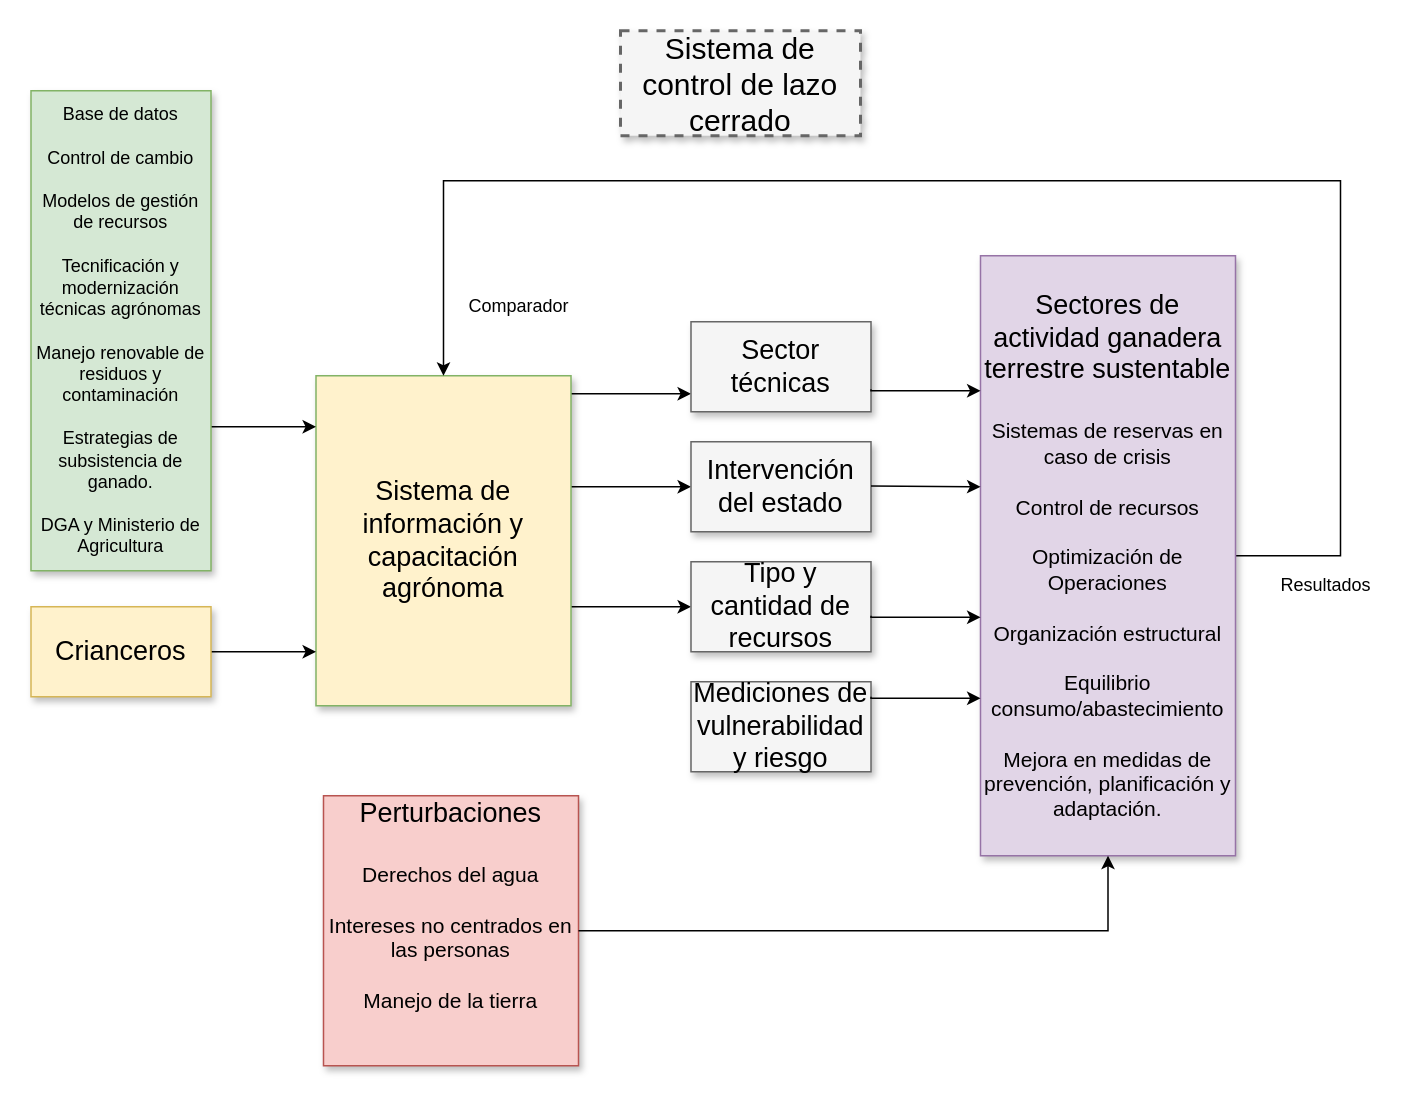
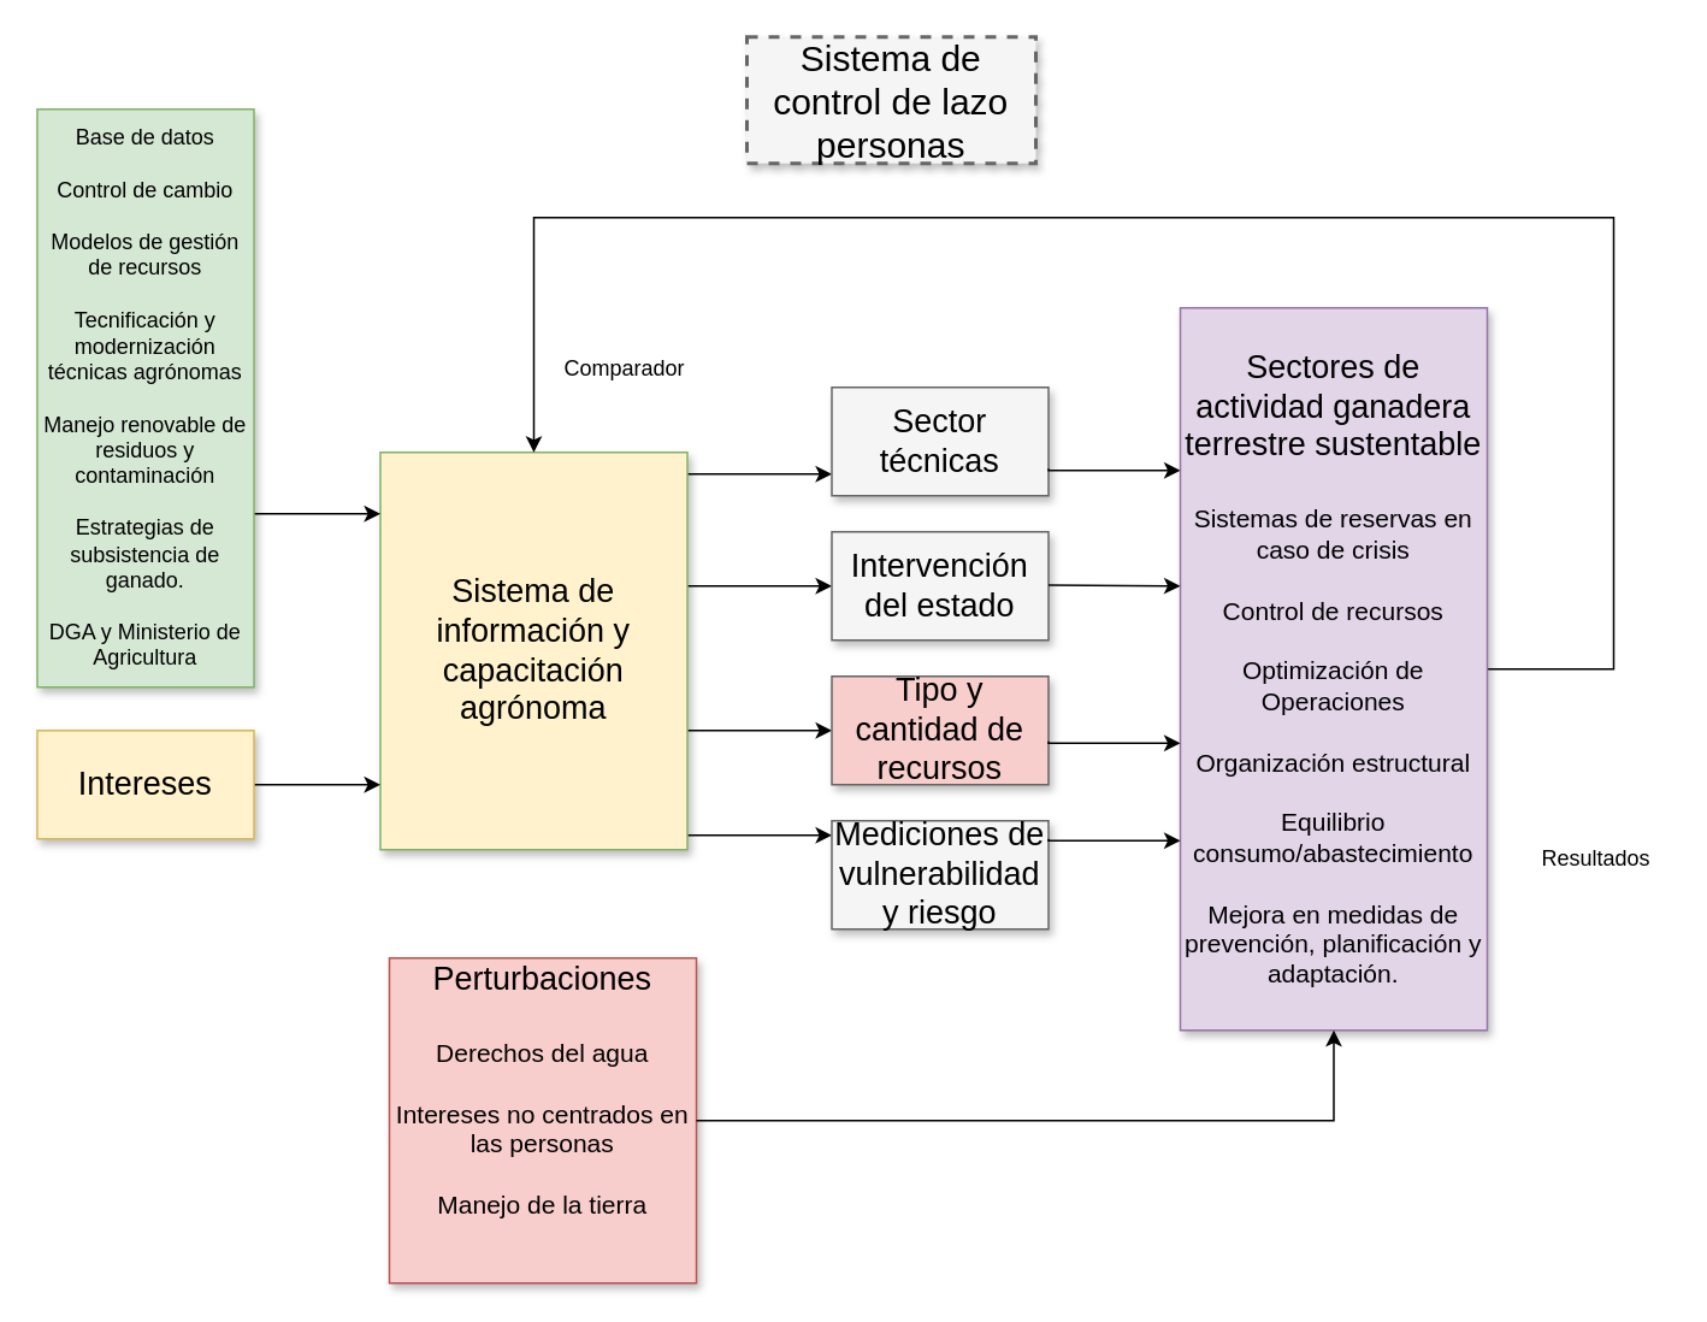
  <mxCell id="0" style=";html=1;" />
  <mxCell id="1" style=";html=1;" parent="0" />
- <mxCell id="2" value="Sistema de control de lazo cerrado" style="whiteSpace=wrap;html=1;shadow=1;fontSize=20;fillColor=#f5f5f5;strokeColor=#666666;strokeWidth=2;dashed=1;" parent="1" vertex="1"><mxGeometry x="413" y="20" width="160" height="70" as="geometry" /></mxCell>
+ <mxCell id="2" value="Sistema de control de lazo personas" style="whiteSpace=wrap;html=1;shadow=1;fontSize=20;fillColor=#f5f5f5;strokeColor=#666666;strokeWidth=2;dashed=1;" parent="1" vertex="1"><mxGeometry x="413" y="20" width="160" height="70" as="geometry" /></mxCell>
  <mxCell id="3" style="edgeStyle=elbowEdgeStyle;rounded=0;html=1;startArrow=none;startFill=0;jettySize=auto;orthogonalLoop=1;fontSize=18;elbow=vertical;" parent="1" source="7" target="8" edge="1"><mxGeometry relative="1" as="geometry" /></mxCell>
  <mxCell id="4" style="edgeStyle=elbowEdgeStyle;rounded=0;html=1;startArrow=none;startFill=0;jettySize=auto;orthogonalLoop=1;fontSize=18;elbow=vertical;" parent="1" source="7" target="9" edge="1"><mxGeometry relative="1" as="geometry" /></mxCell>
  <mxCell id="5" style="edgeStyle=elbowEdgeStyle;rounded=0;html=1;startArrow=none;startFill=0;jettySize=auto;orthogonalLoop=1;fontSize=18;elbow=vertical;" parent="1" source="7" target="10" edge="1"><mxGeometry relative="1" as="geometry" /></mxCell>
+ <mxCell id="6" style="edgeStyle=elbowEdgeStyle;rounded=0;html=1;startArrow=none;startFill=0;jettySize=auto;orthogonalLoop=1;fontSize=18;elbow=vertical;" parent="1" source="7" target="11" edge="1"><mxGeometry relative="1" as="geometry" /></mxCell>
  <mxCell id="7" value="Sistema de información y capacitación agrónoma" style="whiteSpace=wrap;html=1;shadow=1;fontSize=18;fillColor=#fff2cc;strokeColor=#82b366;" parent="1" vertex="1"><mxGeometry x="210" y="250" width="170" height="220" as="geometry" /></mxCell>
  <mxCell id="8" value="Sector técnicas" style="whiteSpace=wrap;html=1;shadow=1;fontSize=18;fillColor=#f5f5f5;strokeColor=#666666;" parent="1" vertex="1"><mxGeometry x="460" y="214" width="120" height="60" as="geometry" /></mxCell>
  <mxCell id="9" value="Intervención del estado" style="whiteSpace=wrap;html=1;shadow=1;fontSize=18;fillColor=#f5f5f5;strokeColor=#666666;" parent="1" vertex="1"><mxGeometry x="460" y="294" width="120" height="60" as="geometry" /></mxCell>
- <mxCell id="10" value="Tipo y cantidad de recursos" style="whiteSpace=wrap;html=1;shadow=1;fontSize=18;fillColor=#f5f5f5;strokeColor=#666666;" parent="1" vertex="1"><mxGeometry x="460" y="374" width="120" height="60" as="geometry" /></mxCell>
+ <mxCell id="10" value="Tipo y cantidad de recursos" style="whiteSpace=wrap;html=1;shadow=1;fontSize=18;fillColor=#f8cecc;strokeColor=#666666;" parent="1" vertex="1"><mxGeometry x="460" y="374" width="120" height="60" as="geometry" /></mxCell>
  <mxCell id="11" value="Mediciones de vulnerabilidad y riesgo" style="whiteSpace=wrap;html=1;shadow=1;fontSize=18;fillColor=#f5f5f5;strokeColor=#666666;" parent="1" vertex="1"><mxGeometry x="460" y="454" width="120" height="60" as="geometry" /></mxCell>
  <mxCell id="12" style="edgeStyle=elbowEdgeStyle;rounded=0;html=1;startArrow=none;startFill=0;jettySize=auto;orthogonalLoop=1;fontSize=18;elbow=vertical;" parent="1" source="13" target="7" edge="1"><mxGeometry relative="1" as="geometry"><Array as="points"><mxPoint x="180" y="284" /></Array></mxGeometry></mxCell>
  <mxCell id="13" value="&lt;div style=&quot;font-size: 12px&quot;&gt;Base de datos&lt;/div&gt;&lt;div style=&quot;font-size: 12px&quot;&gt;&lt;br&gt;&lt;/div&gt;&lt;div style=&quot;font-size: 12px&quot;&gt;Control de cambio&lt;/div&gt;&lt;div style=&quot;font-size: 12px&quot;&gt;&lt;br&gt;&lt;/div&gt;&lt;div style=&quot;font-size: 12px&quot;&gt;Modelos de gestión de recursos&lt;/div&gt;&lt;div style=&quot;font-size: 12px&quot;&gt;&lt;br&gt;&lt;/div&gt;&lt;div style=&quot;font-size: 12px&quot;&gt;Tecnificación y modernización técnicas agrónomas&lt;/div&gt;&lt;div style=&quot;font-size: 12px&quot;&gt;&lt;br&gt;&lt;/div&gt;&lt;div style=&quot;font-size: 12px&quot;&gt;Manejo renovable de residuos y contaminación&lt;/div&gt;&lt;div style=&quot;font-size: 12px&quot;&gt;&lt;br&gt;&lt;/div&gt;&lt;div style=&quot;font-size: 12px&quot;&gt;Estrategias de subsistencia de ganado.&lt;/div&gt;&lt;div style=&quot;font-size: 12px&quot;&gt;&lt;br&gt;&lt;/div&gt;&lt;div style=&quot;font-size: 12px&quot;&gt;DGA y Ministerio de Agricultura&lt;br&gt;&lt;/div&gt;" style="whiteSpace=wrap;html=1;shadow=1;fontSize=18;fillColor=#d5e8d4;strokeColor=#82b366;" parent="1" vertex="1"><mxGeometry x="20" y="60" width="120" height="320" as="geometry" /></mxCell>
  <mxCell id="14" style="edgeStyle=elbowEdgeStyle;rounded=0;html=1;startArrow=none;startFill=0;jettySize=auto;orthogonalLoop=1;fontSize=18;elbow=vertical;" parent="1" source="15" target="7" edge="1"><mxGeometry relative="1" as="geometry" /></mxCell>
- <mxCell id="15" value="Crianceros" style="whiteSpace=wrap;html=1;shadow=1;fontSize=18;fillColor=#fff2cc;strokeColor=#d6b656;" parent="1" vertex="1"><mxGeometry x="20" y="404" width="120" height="60" as="geometry" /></mxCell>
+ <mxCell id="15" value="Intereses" style="whiteSpace=wrap;html=1;shadow=1;fontSize=18;fillColor=#fff2cc;strokeColor=#d6b656;" parent="1" vertex="1"><mxGeometry x="20" y="404" width="120" height="60" as="geometry" /></mxCell>
  <mxCell id="16" value="&lt;div&gt;Perturbaciones&lt;/div&gt;&lt;div&gt;&lt;br&gt;&lt;/div&gt;&lt;div style=&quot;font-size: 14px&quot;&gt;Derechos del agua&lt;/div&gt;&lt;div style=&quot;font-size: 14px&quot;&gt;&lt;br&gt;&lt;/div&gt;&lt;div style=&quot;font-size: 14px&quot;&gt;Intereses no centrados en las personas&lt;/div&gt;&lt;div style=&quot;font-size: 14px&quot;&gt;&lt;br&gt;&lt;/div&gt;&lt;div style=&quot;font-size: 14px&quot;&gt;Manejo de la tierra&lt;br&gt;&lt;/div&gt;&lt;div style=&quot;font-size: 14px&quot;&gt;&lt;br&gt;&lt;/div&gt;&lt;div style=&quot;font-size: 14px&quot;&gt;&lt;br&gt;&lt;/div&gt;" style="whiteSpace=wrap;html=1;shadow=1;fontSize=18;fillColor=#f8cecc;strokeColor=#b85450;" parent="1" vertex="1"><mxGeometry x="215" y="530" width="170" height="180" as="geometry" /></mxCell>
  <mxCell id="17" style="edgeStyle=orthogonalEdgeStyle;rounded=0;orthogonalLoop=1;jettySize=auto;html=1;exitX=1;exitY=0.5;exitDx=0;exitDy=0;entryX=0.5;entryY=0;entryDx=0;entryDy=0;" edge="1" parent="1" source="18" target="7"><mxGeometry relative="1" as="geometry"><Array as="points"><mxPoint x="893" y="370" /><mxPoint x="893" y="120" /><mxPoint x="295" y="120" /></Array></mxGeometry></mxCell>
  <mxCell id="18" value="&lt;div&gt;Sectores de actividad ganadera terrestre sustentable&lt;br&gt;&lt;/div&gt;&lt;div&gt;&lt;br&gt;&lt;/div&gt;&lt;div style=&quot;font-size: 14px&quot;&gt;Sistemas de reservas en caso de crisis&lt;/div&gt;&lt;div style=&quot;font-size: 14px&quot;&gt;&lt;br&gt;&lt;/div&gt;&lt;div style=&quot;font-size: 14px&quot;&gt;Control de recursos&lt;/div&gt;&lt;div style=&quot;font-size: 14px&quot;&gt;&lt;br&gt;&lt;/div&gt;&lt;div style=&quot;font-size: 14px&quot;&gt;Optimización de Operaciones&lt;/div&gt;&lt;div style=&quot;font-size: 14px&quot;&gt;&lt;br&gt;&lt;/div&gt;&lt;div style=&quot;font-size: 14px&quot;&gt;Organización estructural&lt;/div&gt;&lt;div style=&quot;font-size: 14px&quot;&gt;&lt;br&gt;&lt;/div&gt;&lt;div style=&quot;font-size: 14px&quot;&gt;Equilibrio consumo/abastecimiento&lt;/div&gt;&lt;div style=&quot;font-size: 14px&quot;&gt;&lt;br&gt;&lt;/div&gt;&lt;div style=&quot;font-size: 14px&quot;&gt;Mejora en medidas de prevención, planificación y adaptación.&lt;br&gt;&lt;/div&gt;" style="whiteSpace=wrap;html=1;shadow=1;fontSize=18;fillColor=#e1d5e7;strokeColor=#9673a6;" vertex="1" parent="1"><mxGeometry x="653" y="170" width="170" height="400" as="geometry" /></mxCell>
  <mxCell id="19" style="edgeStyle=elbowEdgeStyle;rounded=0;html=1;startArrow=none;startFill=0;jettySize=auto;orthogonalLoop=1;fontSize=18;elbow=vertical;exitX=1;exitY=0.75;exitDx=0;exitDy=0;" edge="1" parent="1" source="8"><mxGeometry relative="1" as="geometry"><mxPoint x="573" y="260" as="sourcePoint" /><mxPoint x="653" y="260" as="targetPoint" /></mxGeometry></mxCell>
  <mxCell id="20" style="edgeStyle=elbowEdgeStyle;rounded=0;html=1;startArrow=none;startFill=0;jettySize=auto;orthogonalLoop=1;fontSize=18;elbow=vertical;exitX=1;exitY=0.75;exitDx=0;exitDy=0;" edge="1" parent="1"><mxGeometry relative="1" as="geometry"><mxPoint x="580" y="323.5" as="sourcePoint" /><mxPoint x="653" y="324.5" as="targetPoint" /></mxGeometry></mxCell>
  <mxCell id="21" style="edgeStyle=elbowEdgeStyle;rounded=0;html=1;startArrow=none;startFill=0;jettySize=auto;orthogonalLoop=1;fontSize=18;elbow=vertical;exitX=1;exitY=0.75;exitDx=0;exitDy=0;" edge="1" parent="1"><mxGeometry relative="1" as="geometry"><mxPoint x="580" y="410" as="sourcePoint" /><mxPoint x="653" y="411" as="targetPoint" /></mxGeometry></mxCell>
  <mxCell id="22" style="edgeStyle=elbowEdgeStyle;rounded=0;html=1;startArrow=none;startFill=0;jettySize=auto;orthogonalLoop=1;fontSize=18;elbow=vertical;exitX=1;exitY=0.75;exitDx=0;exitDy=0;" edge="1" parent="1"><mxGeometry relative="1" as="geometry"><mxPoint x="580" y="464" as="sourcePoint" /><mxPoint x="653" y="465" as="targetPoint" /></mxGeometry></mxCell>
  <mxCell id="23" style="edgeStyle=elbowEdgeStyle;rounded=0;html=1;startArrow=none;startFill=0;jettySize=auto;orthogonalLoop=1;fontSize=18;elbow=vertical;entryX=0.5;entryY=1;entryDx=0;entryDy=0;" edge="1" parent="1" target="18"><mxGeometry relative="1" as="geometry"><mxPoint x="385" y="620" as="sourcePoint" /><mxPoint x="796" y="591" as="targetPoint" /><Array as="points"><mxPoint x="543" y="620" /><mxPoint x="733" y="591" /></Array></mxGeometry></mxCell>
- <mxCell id="24" value="Resultados" style="text;html=1;align=center;verticalAlign=middle;resizable=0;points=[];autosize=1;strokeColor=none;" vertex="1" parent="1"><mxGeometry x="843" y="380" width="80" height="20" as="geometry" /></mxCell>
+ <mxCell id="24" value="Resultados" style="text;html=1;align=center;verticalAlign=middle;resizable=0;points=[];autosize=1;strokeColor=none;" vertex="1" parent="1"><mxGeometry x="843" y="465" width="80" height="20" as="geometry" /></mxCell>
  <mxCell id="25" value="Comparador" style="text;html=1;align=center;verticalAlign=middle;resizable=0;points=[];autosize=1;strokeColor=none;" vertex="1" parent="1"><mxGeometry x="300" y="194" width="90" height="20" as="geometry" /></mxCell>
